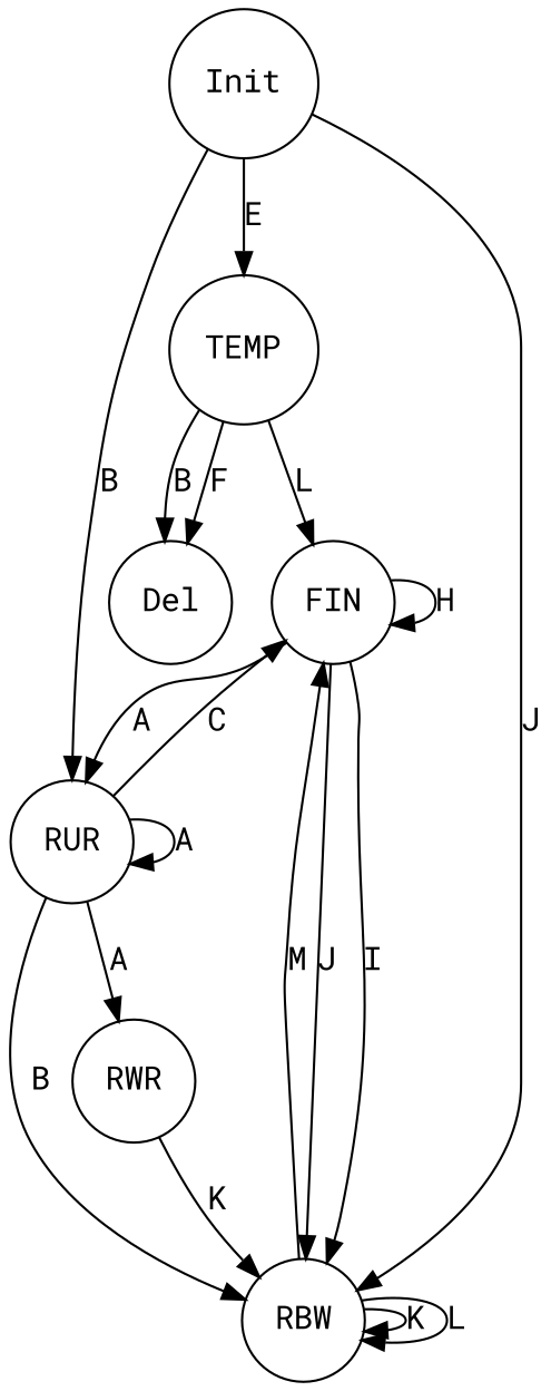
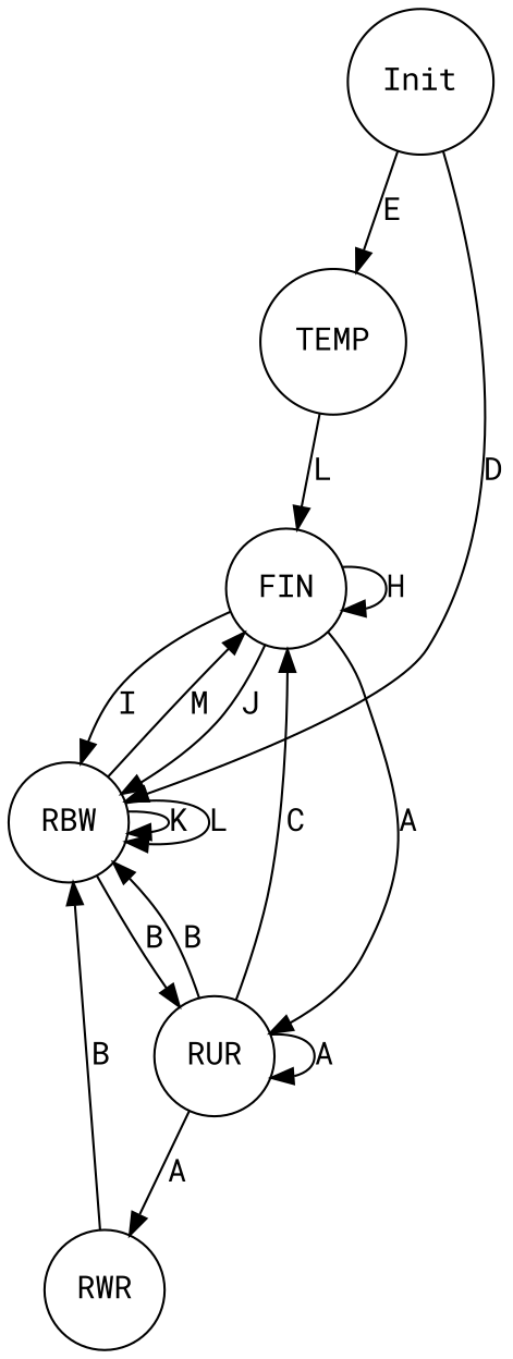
  digraph {
    fontname="Roboto Mono"
    node [fontname="Roboto Mono" shape=circle]
    edge [fontname="Roboto Mono"]
    n1 [label=TEMP]
    n2 [label=FIN]
-   n3 [label=Del]
    n4 [label=RBW]
    n5 [label=RUR]
    n6 [label=Init]
    n7 [label=RWR]
    n1 -> n2 [label=L]
-   n1 -> n3 [label=F]
-   n1 -> n3 [label=B]
    n2 -> n2 [label=H]
    n2 -> n4 [label=J]
    n2 -> n4 [label=I]
    n2 -> n5 [label=A]
    n4 -> n2 [label=M]
    n4 -> n4 [label=K]
    n4 -> n4 [label=L]
-   n6 -> n5 [label=B]
+   n4 -> n5 [label=B]
    n5 -> n2 [label=C]
    n5 -> n4 [label=B]
    n5 -> n5 [label=A]
    n5 -> n7 [label=A]
    n6 -> n1 [label=E]
-   n6 -> n4 [label=J]
-   n7 -> n4 [label=K]
+   n6 -> n4 [label=D]
+   n7 -> n4 [label=B]
  }
